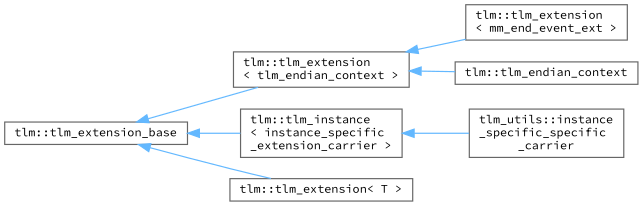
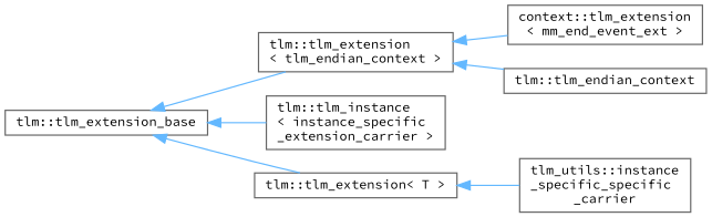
  digraph {
    fontname="Source Code Pro"
    rankdir=LR
    node [color=grey40 fillcolor=white fontname="Source Code Pro" fontsize=10 shape=box style=filled]
    edge [color=steelblue1 dir=back fontname="Source Code Pro" fontsize=10 labelfontname=FreeSans labelfontsize=10 style=solid]
    n1 [height=0.2 label="tlm::tlm_extension_base" width=0.4]
    n2 [height=0.2 label="tlm::tlm_extension\l\< tlm_endian_context \>" width=0.4]
    n3 [height=0.2 label="tlm::tlm_instance\l\< instance_specific\l_extension_carrier \>" width=0.4]
    n4 [height=0.2 label="tlm::tlm_extension\< T \>" width=0.4]
-   n5 [height=0.2 label="tlm::tlm_extension\l\< mm_end_event_ext \>" width=0.4]
+   n5 [height=0.2 label="context::tlm_extension\l\< mm_end_event_ext \>" width=0.4]
    n6 [height=0.2 label="tlm::tlm_endian_context" width=0.4]
    n7 [height=0.2 label="tlm_utils::instance\l_specific_specific\l_carrier" width=0.4]
    n1 -> n2
    n1 -> n3
    n1 -> n4
    n2 -> n5
    n2 -> n6
-   n3 -> n7
+   n4 -> n7
  }
